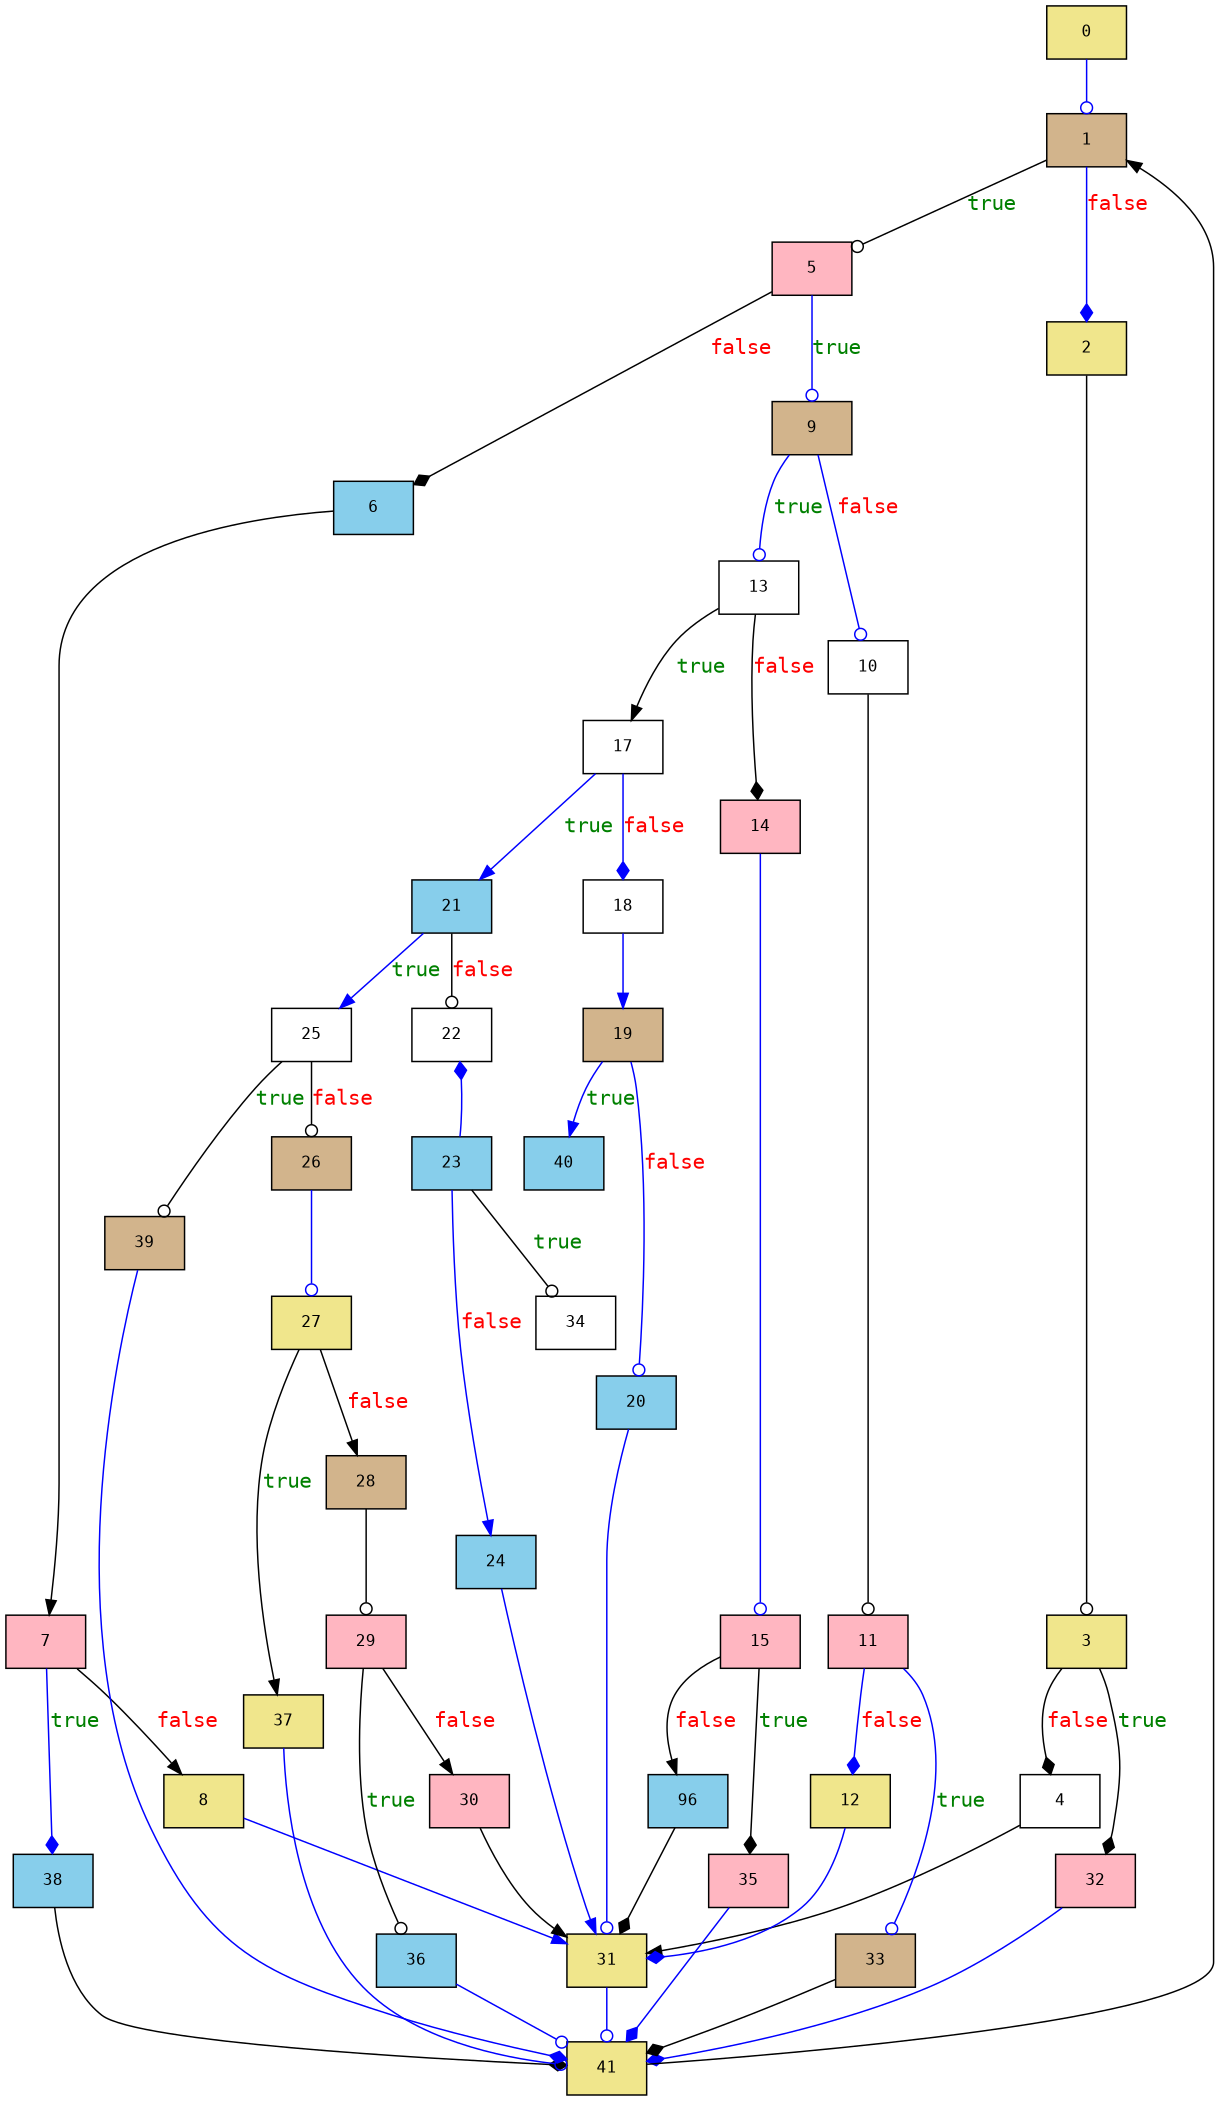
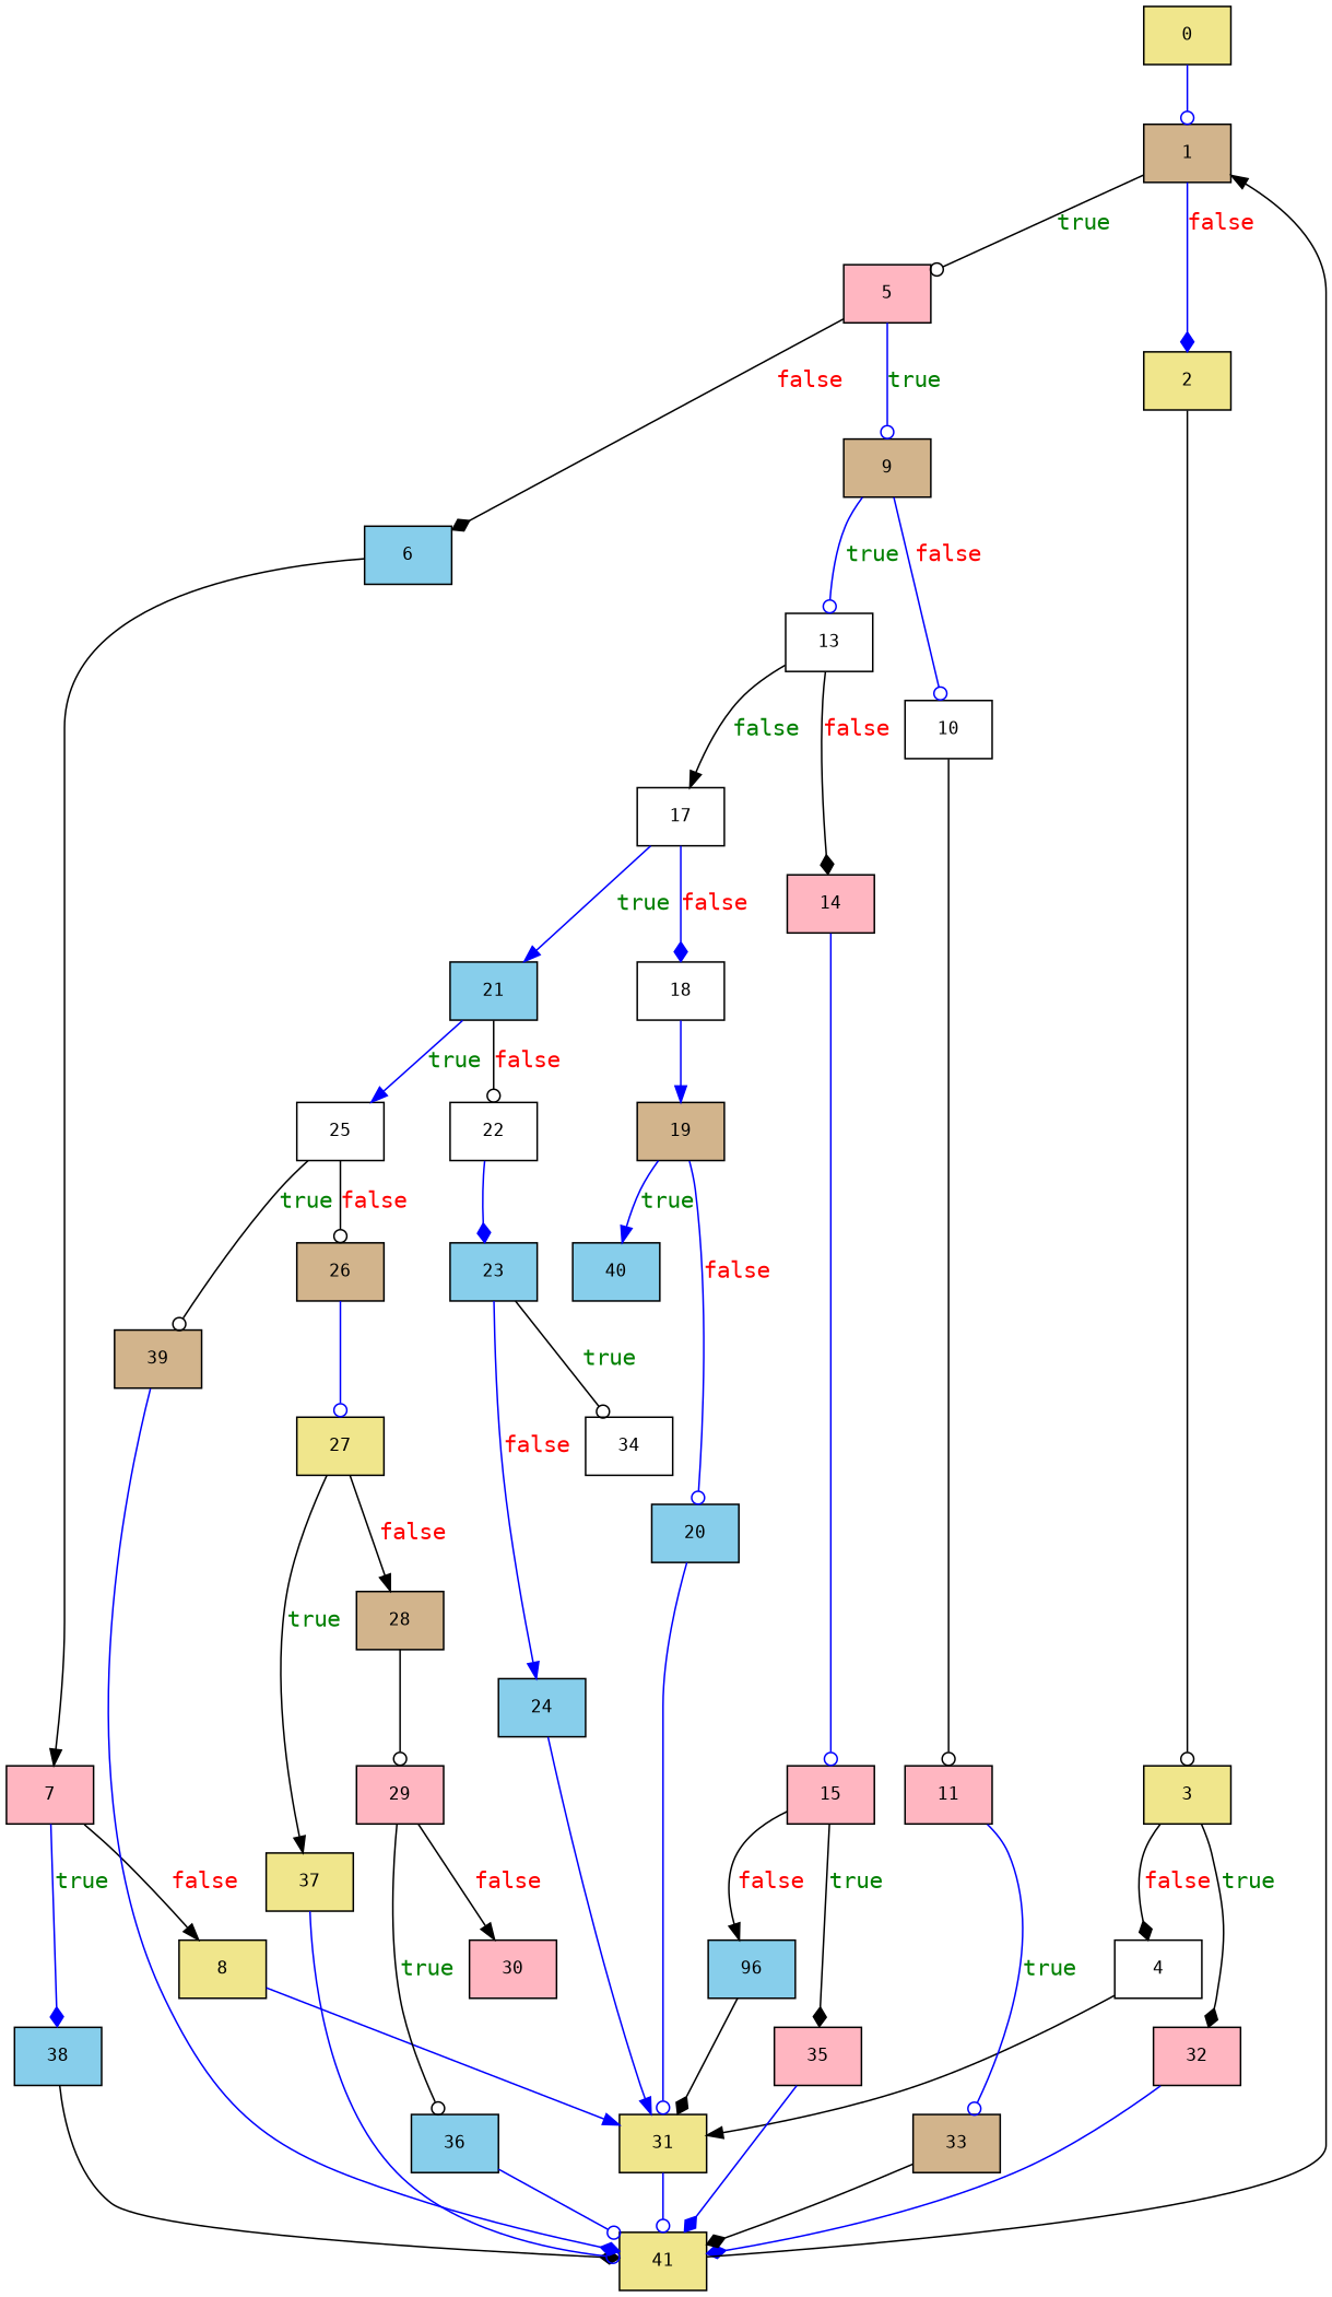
  digraph {
    fontname="DejaVu Sans Mono"
    node [fillcolor=khaki fontname="DejaVu Sans Mono" fontsize=11 shape=box style=filled]
    edge [arrowhead=odot color=blue fontname="DejaVu Sans Mono"]
    1 [fillcolor=tan]
    0
    5 [fillcolor=lightpink]
    2
    9 [fillcolor=tan]
    6 [fillcolor=skyblue]
    3
    13 [fillcolor=white]
    10 [fillcolor=white]
    7 [fillcolor=lightpink]
    4 [fillcolor=white]
    32 [fillcolor=lightpink]
    31
    41
    17 [fillcolor=white]
    14 [fillcolor=lightpink]
    11 [fillcolor=lightpink]
    8
    38 [fillcolor=skyblue]
    21 [fillcolor=skyblue]
    18 [fillcolor=white]
    15 [fillcolor=lightpink]
    33 [fillcolor=tan]
-   12
    25 [fillcolor=white]
    22 [fillcolor=white]
    19 [fillcolor=tan]
    35 [fillcolor=lightpink]
    n29 [fillcolor=skyblue label=96]
    39 [fillcolor=tan]
    26 [fillcolor=tan]
    23 [fillcolor=skyblue]
    40 [fillcolor=skyblue]
    20 [fillcolor=skyblue]
    27
    34 [fillcolor=white]
    24 [fillcolor=skyblue]
    37
    28 [fillcolor=tan]
    29 [fillcolor=lightpink]
    36 [fillcolor=skyblue]
    30 [fillcolor=lightpink]
    1 -> 5 [color=black fontcolor="#008000" label=true]
    1 -> 2 [arrowhead=diamond fontcolor="#ff0000" label=false]
    0 -> 1
    5 -> 9 [fontcolor="#008000" label=true]
    5 -> 6 [arrowhead=diamond color=black fontcolor="#ff0000" label=false]
    2 -> 3 [color=black]
    9 -> 13 [fontcolor="#008000" label=true]
    9 -> 10 [fontcolor="#ff0000" label=false]
    6 -> 7 [arrowhead=normal color=black]
    3 -> 4 [arrowhead=diamond color=black fontcolor="#ff0000" label=false]
    3 -> 32 [arrowhead=diamond color=black fontcolor="#008000" label=true]
-   13 -> 17 [arrowhead=normal color=black fontcolor="#008000" label=true]
+   13 -> 17 [arrowhead=normal color=black fontcolor="#008000" label=false]
    13 -> 14 [arrowhead=diamond color=black fontcolor="#ff0000" label=false]
    10 -> 11 [color=black]
    7 -> 8 [arrowhead=normal color=black fontcolor="#ff0000" label=false]
    7 -> 38 [arrowhead=diamond fontcolor="#008000" label=true]
    4 -> 31 [arrowhead=normal color=black]
    32 -> 41 [arrowhead=diamond]
    31 -> 41
    41 -> 1 [arrowhead=normal color=black]
    17 -> 21 [arrowhead=normal fontcolor="#008000" label=true]
    17 -> 18 [arrowhead=diamond fontcolor="#ff0000" label=false]
    14 -> 15
    11 -> 33 [fontcolor="#008000" label=true]
-   11 -> 12 [arrowhead=diamond fontcolor="#ff0000" label=false]
    8 -> 31 [arrowhead=normal]
    38 -> 41 [arrowhead=diamond color=black]
    21 -> 25 [arrowhead=normal fontcolor="#008000" label=true]
    21 -> 22 [color=black fontcolor="#ff0000" label=false]
    18 -> 19 [arrowhead=normal]
    15 -> 35 [arrowhead=diamond color=black fontcolor="#008000" label=true]
    15 -> n29 [arrowhead=normal color=black fontcolor="#ff0000" label=false]
    33 -> 41 [arrowhead=diamond color=black]
-   12 -> 31 [arrowhead=diamond]
    25 -> 39 [color=black fontcolor="#008000" label=true]
    25 -> 26 [color=black fontcolor="#ff0000" label=false]
-   23 -> 22 [arrowhead=diamond]
+   22 -> 23 [arrowhead=diamond]
    19 -> 40 [arrowhead=normal fontcolor="#008000" label=true]
    19 -> 20 [fontcolor="#ff0000" label=false]
    35 -> 41 [arrowhead=diamond]
    n29 -> 31 [arrowhead=diamond color=black]
    39 -> 41 [arrowhead=diamond]
    26 -> 27
    23 -> 34 [color=black fontcolor="#008000" label=true]
    23 -> 24 [arrowhead=normal fontcolor="#ff0000" label=false]
    20 -> 31
    27 -> 37 [arrowhead=normal color=black fontcolor="#008000" label=true]
    27 -> 28 [arrowhead=normal color=black fontcolor="#ff0000" label=false]
    24 -> 31 [arrowhead=normal]
    37 -> 41
    28 -> 29 [color=black]
    29 -> 36 [color=black fontcolor="#008000" label=true]
    29 -> 30 [arrowhead=normal color=black fontcolor="#ff0000" label=false]
    36 -> 41
-   30 -> 31 [arrowhead=normal color=black]
  }
